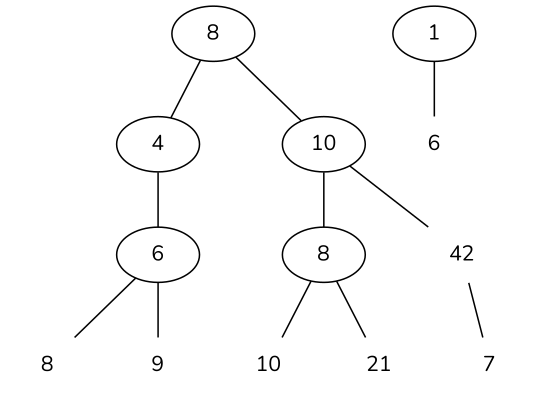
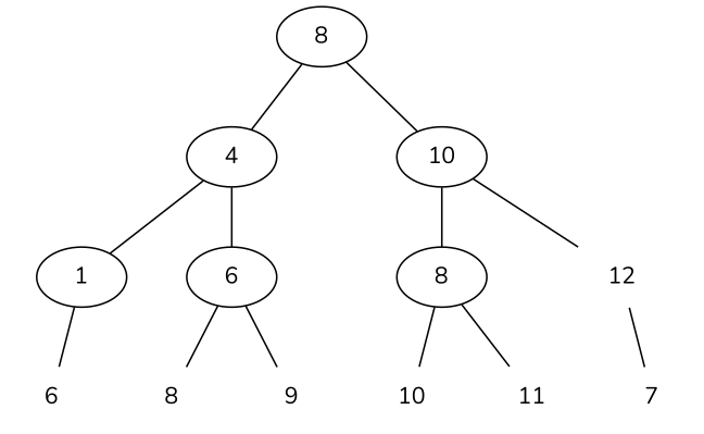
  graph {
    fontname=Nunito
    node [fontname=Nunito shape=plaintext]
    edge [fontname=Nunito]
    n1 [label=8 shape=""]
    n2 [label=4 shape=""]
    n3 [label=10 shape=""]
    n4 [label=1 shape=""]
    n5 [label=6 shape=""]
    n6 [label=8 shape=""]
-   12 [label=42]
+   12
    6
    8
    9
    10
-   11 [label=21]
+   11
    7
    n1 -- n2
    n1 -- n3
+   n2 -- n4
    n2 -- n5
    n3 -- n6
    n3 -- 12
    n4 -- 6
    n5 -- 8
    n5 -- 9
    n6 -- 10
    n6 -- 11
    12 -- 7
  }
